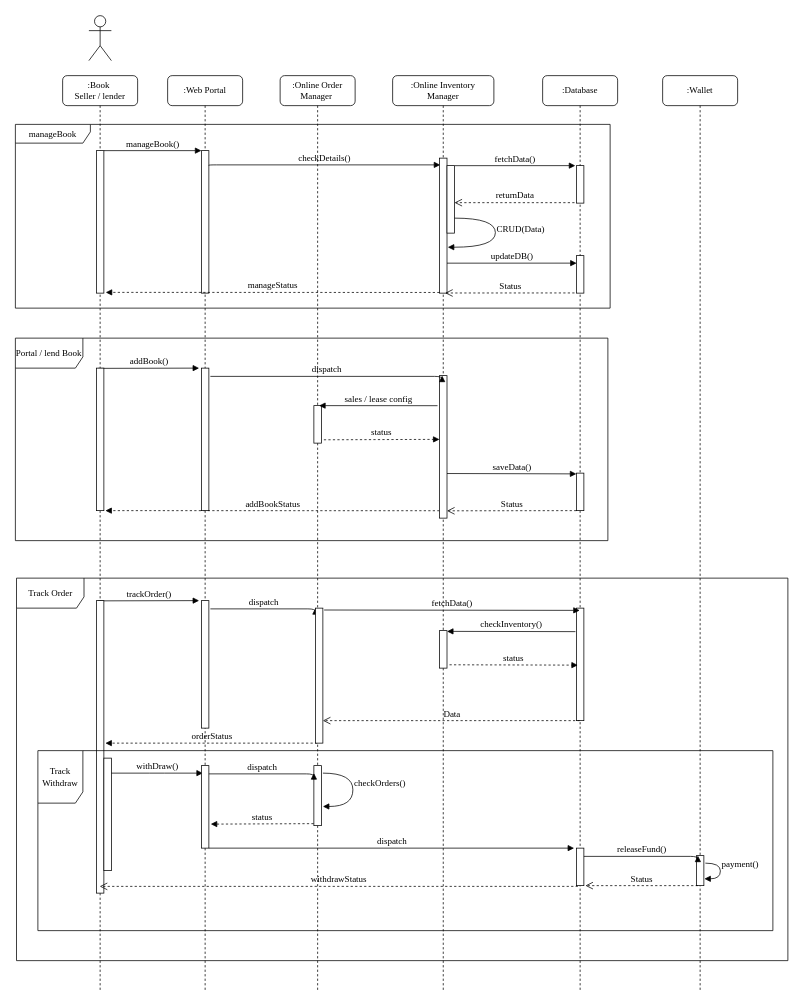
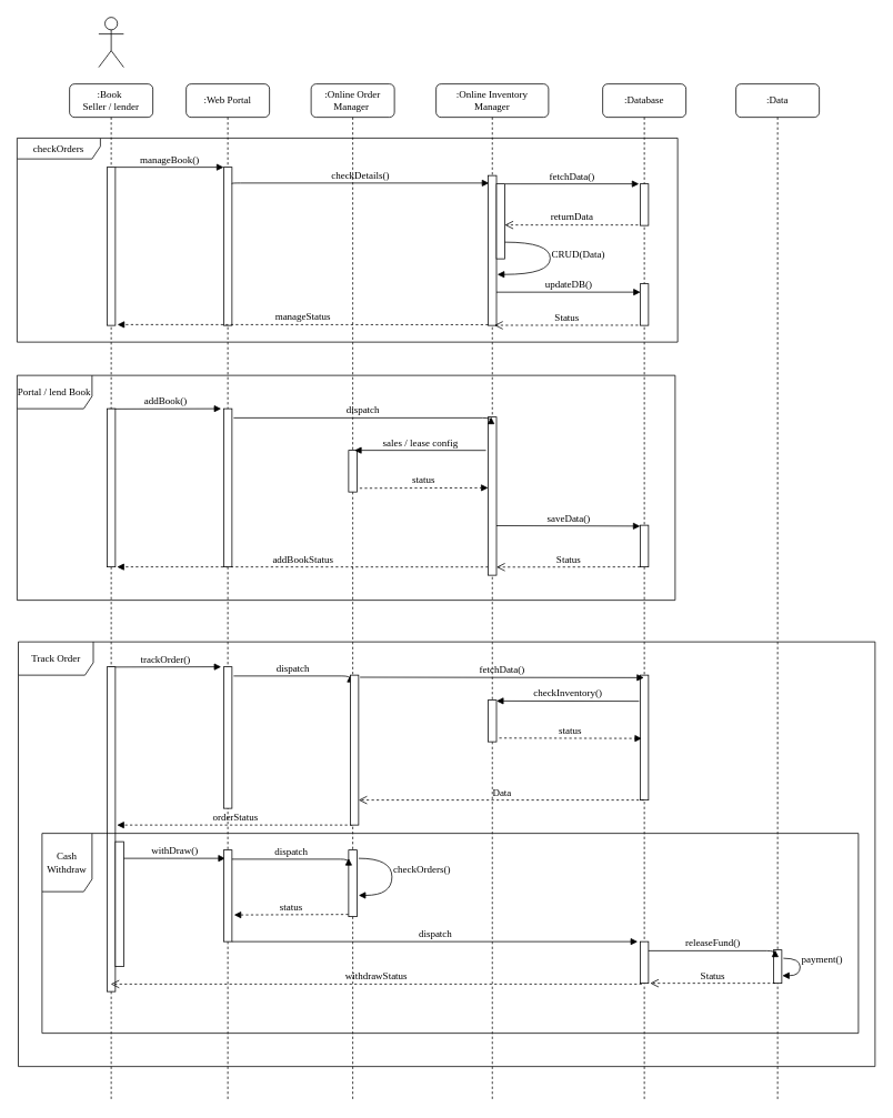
  <mxCell id="0" />
  <mxCell id="1" parent="0" />
  <mxCell id="2" value=":Web Portal" style="shape=umlLifeline;perimeter=lifelinePerimeter;whiteSpace=wrap;html=1;container=1;collapsible=0;recursiveResize=0;outlineConnect=0;rounded=1;shadow=0;comic=0;labelBackgroundColor=none;strokeWidth=1;fontFamily=Verdana;fontSize=12;align=center;" parent="1" vertex="1"><mxGeometry x="223" y="100" width="100" height="1220" as="geometry" /></mxCell>
  <mxCell id="3" value="" style="html=1;points=[];perimeter=orthogonalPerimeter;rounded=0;shadow=0;comic=0;labelBackgroundColor=none;strokeWidth=1;fontFamily=Verdana;fontSize=12;align=center;" parent="2" vertex="1"><mxGeometry x="45" y="100" width="10" height="190" as="geometry" /></mxCell>
  <mxCell id="4" value=":Online Order Manager&amp;nbsp;" style="shape=umlLifeline;perimeter=lifelinePerimeter;whiteSpace=wrap;html=1;container=1;collapsible=0;recursiveResize=0;outlineConnect=0;rounded=1;shadow=0;comic=0;labelBackgroundColor=none;strokeWidth=1;fontFamily=Verdana;fontSize=12;align=center;" parent="1" vertex="1"><mxGeometry x="373" y="100" width="100" height="1220" as="geometry" /></mxCell>
  <mxCell id="5" value="checkDetails()" style="html=1;verticalAlign=bottom;endArrow=block;labelBackgroundColor=none;fontFamily=Verdana;fontSize=12;edgeStyle=elbowEdgeStyle;elbow=vertical;entryX=0.102;entryY=0.048;entryDx=0;entryDy=0;entryPerimeter=0;" parent="4" target="9" edge="1"><mxGeometry relative="1" as="geometry"><mxPoint x="-95" y="120" as="sourcePoint" /><mxPoint x="190" y="120" as="targetPoint" /></mxGeometry></mxCell>
  <mxCell id="6" value="" style="html=1;points=[];perimeter=orthogonalPerimeter;rounded=0;shadow=0;comic=0;labelBackgroundColor=none;strokeWidth=1;fontFamily=Verdana;fontSize=12;align=center;" vertex="1" parent="4"><mxGeometry x="45" y="440" width="10" height="50" as="geometry" /></mxCell>
  <mxCell id="7" value="addBookStatus" style="html=1;verticalAlign=bottom;endArrow=block;labelBackgroundColor=none;fontFamily=Verdana;fontSize=12;edgeStyle=elbowEdgeStyle;elbow=vertical;dashed=1;entryX=1.245;entryY=0.994;entryDx=0;entryDy=0;entryPerimeter=0;" edge="1" parent="4"><mxGeometry relative="1" as="geometry"><mxPoint x="212.5" y="580.13" as="sourcePoint" /><mxPoint x="-233" y="580" as="targetPoint" /></mxGeometry></mxCell>
  <mxCell id="8" value=":Online&amp;nbsp;&lt;span style=&quot;background-color: transparent; color: light-dark(rgb(0, 0, 0), rgb(255, 255, 255));&quot;&gt;Inventory&lt;/span&gt;&lt;div&gt;Manager&lt;/div&gt;" style="shape=umlLifeline;perimeter=lifelinePerimeter;whiteSpace=wrap;html=1;container=1;collapsible=0;recursiveResize=0;outlineConnect=0;rounded=1;shadow=0;comic=0;labelBackgroundColor=none;strokeWidth=1;fontFamily=Verdana;fontSize=12;align=center;" parent="1" vertex="1"><mxGeometry x="523" y="100" width="135" height="1220" as="geometry" /></mxCell>
  <mxCell id="9" value="" style="html=1;points=[];perimeter=orthogonalPerimeter;rounded=0;shadow=0;comic=0;labelBackgroundColor=none;strokeWidth=1;fontFamily=Verdana;fontSize=12;align=center;" parent="8" vertex="1"><mxGeometry x="62.5" y="110" width="10" height="180" as="geometry" /></mxCell>
  <mxCell id="10" value="updateDB()" style="html=1;verticalAlign=bottom;endArrow=block;labelBackgroundColor=none;fontFamily=Verdana;fontSize=12;edgeStyle=elbowEdgeStyle;elbow=vertical;entryX=0.04;entryY=0.196;entryDx=0;entryDy=0;entryPerimeter=0;" edge="1" parent="8" target="23"><mxGeometry relative="1" as="geometry"><mxPoint x="72.5" y="250.06" as="sourcePoint" /><mxPoint x="234" y="250" as="targetPoint" /></mxGeometry></mxCell>
  <mxCell id="11" value="manageStatus" style="html=1;verticalAlign=bottom;endArrow=block;labelBackgroundColor=none;fontFamily=Verdana;fontSize=12;edgeStyle=elbowEdgeStyle;elbow=vertical;dashed=1;entryX=1.245;entryY=0.994;entryDx=0;entryDy=0;entryPerimeter=0;" edge="1" parent="8" target="35"><mxGeometry relative="1" as="geometry"><mxPoint x="62.5" y="289.13" as="sourcePoint" /><mxPoint x="-240" y="290" as="targetPoint" /></mxGeometry></mxCell>
  <mxCell id="12" value="" style="html=1;points=[];perimeter=orthogonalPerimeter;rounded=0;shadow=0;comic=0;labelBackgroundColor=none;strokeWidth=1;fontFamily=Verdana;fontSize=12;align=center;" vertex="1" parent="8"><mxGeometry x="-255" y="390" width="10" height="190" as="geometry" /></mxCell>
  <mxCell id="13" value="" style="html=1;points=[];perimeter=orthogonalPerimeter;rounded=0;shadow=0;comic=0;labelBackgroundColor=none;strokeWidth=1;fontFamily=Verdana;fontSize=12;align=center;" vertex="1" parent="8"><mxGeometry x="62.5" y="400" width="10" height="190" as="geometry" /></mxCell>
  <mxCell id="14" value="addBook()" style="html=1;verticalAlign=bottom;endArrow=block;entryX=0;entryY=0;labelBackgroundColor=none;fontFamily=Verdana;fontSize=12;edgeStyle=elbowEdgeStyle;elbow=vertical;" edge="1" parent="8"><mxGeometry relative="1" as="geometry"><mxPoint x="-393" y="390.33" as="sourcePoint" /><mxPoint x="-258" y="390.33" as="targetPoint" /></mxGeometry></mxCell>
  <mxCell id="15" value="dispatch" style="html=1;verticalAlign=bottom;endArrow=block;labelBackgroundColor=none;fontFamily=Verdana;fontSize=12;edgeStyle=elbowEdgeStyle;elbow=vertical;entryX=0.102;entryY=0.048;entryDx=0;entryDy=0;entryPerimeter=0;" edge="1" parent="8"><mxGeometry relative="1" as="geometry"><mxPoint x="-243" y="401" as="sourcePoint" /><mxPoint x="66" y="400" as="targetPoint" /></mxGeometry></mxCell>
  <mxCell id="16" value="sales / lease config" style="html=1;verticalAlign=bottom;endArrow=block;labelBackgroundColor=none;fontFamily=Verdana;fontSize=12;edgeStyle=elbowEdgeStyle;elbow=vertical;exitX=-0.261;exitY=0.211;exitDx=0;exitDy=0;exitPerimeter=0;" edge="1" parent="8" source="13"><mxGeometry relative="1" as="geometry"><mxPoint x="57" y="440" as="sourcePoint" /><mxPoint x="-98" y="440.47" as="targetPoint" /></mxGeometry></mxCell>
  <mxCell id="17" value="status" style="html=1;verticalAlign=bottom;endArrow=block;labelBackgroundColor=none;fontFamily=Verdana;fontSize=12;edgeStyle=elbowEdgeStyle;elbow=vertical;entryX=0.04;entryY=0.196;entryDx=0;entryDy=0;entryPerimeter=0;exitX=1.332;exitY=0.911;exitDx=0;exitDy=0;exitPerimeter=0;dashed=1;" edge="1" parent="8" source="6"><mxGeometry relative="1" as="geometry"><mxPoint x="-110" y="484.95" as="sourcePoint" /><mxPoint x="62.5" y="484.89" as="targetPoint" /></mxGeometry></mxCell>
  <mxCell id="18" value="" style="html=1;points=[];perimeter=orthogonalPerimeter;rounded=0;shadow=0;comic=0;labelBackgroundColor=none;strokeWidth=1;fontFamily=Verdana;fontSize=12;align=center;" vertex="1" parent="8"><mxGeometry x="62.5" y="740" width="10" height="50" as="geometry" /></mxCell>
  <mxCell id="19" value="checkInventory()" style="html=1;verticalAlign=bottom;endArrow=block;labelBackgroundColor=none;fontFamily=Verdana;fontSize=12;edgeStyle=elbowEdgeStyle;elbow=vertical;exitX=-0.127;exitY=0.209;exitDx=0;exitDy=0;exitPerimeter=0;" edge="1" parent="8" source="31"><mxGeometry relative="1" as="geometry"><mxPoint x="230.5" y="740" as="sourcePoint" /><mxPoint x="72.5" y="740.47" as="targetPoint" /></mxGeometry></mxCell>
  <mxCell id="20" value=":Database" style="shape=umlLifeline;perimeter=lifelinePerimeter;whiteSpace=wrap;html=1;container=1;collapsible=0;recursiveResize=0;outlineConnect=0;rounded=1;shadow=0;comic=0;labelBackgroundColor=none;strokeWidth=1;fontFamily=Verdana;fontSize=12;align=center;" parent="1" vertex="1"><mxGeometry x="723" y="100" width="100" height="1220" as="geometry" /></mxCell>
  <mxCell id="21" value="" style="html=1;points=[];perimeter=orthogonalPerimeter;rounded=0;shadow=0;comic=0;labelBackgroundColor=none;strokeWidth=1;fontFamily=Verdana;fontSize=12;align=center;" vertex="1" parent="20"><mxGeometry x="45" y="120" width="10" height="50" as="geometry" /></mxCell>
  <mxCell id="22" value="returnData" style="html=1;verticalAlign=bottom;endArrow=open;dashed=1;endSize=8;labelBackgroundColor=none;fontFamily=Verdana;fontSize=12;" edge="1" parent="20"><mxGeometry relative="1" as="geometry"><mxPoint x="-117.5" y="169.39" as="targetPoint" /><mxPoint x="42.5" y="169.39" as="sourcePoint" /></mxGeometry></mxCell>
  <mxCell id="23" value="" style="html=1;points=[];perimeter=orthogonalPerimeter;rounded=0;shadow=0;comic=0;labelBackgroundColor=none;strokeWidth=1;fontFamily=Verdana;fontSize=12;align=center;" vertex="1" parent="20"><mxGeometry x="45" y="240" width="10" height="50" as="geometry" /></mxCell>
  <mxCell id="24" value="" style="html=1;points=[];perimeter=orthogonalPerimeter;rounded=0;shadow=0;comic=0;labelBackgroundColor=none;strokeWidth=1;fontFamily=Verdana;fontSize=12;align=center;" vertex="1" parent="20"><mxGeometry x="45" y="530" width="10" height="50" as="geometry" /></mxCell>
  <mxCell id="25" value="saveData()" style="html=1;verticalAlign=bottom;endArrow=block;labelBackgroundColor=none;fontFamily=Verdana;fontSize=12;edgeStyle=elbowEdgeStyle;elbow=vertical;entryX=0.04;entryY=0.196;entryDx=0;entryDy=0;entryPerimeter=0;" edge="1" parent="20"><mxGeometry relative="1" as="geometry"><mxPoint x="-127.5" y="530.53" as="sourcePoint" /><mxPoint x="45" y="530.47" as="targetPoint" /></mxGeometry></mxCell>
  <mxCell id="26" value="Status" style="html=1;verticalAlign=bottom;endArrow=open;dashed=1;endSize=8;labelBackgroundColor=none;fontFamily=Verdana;fontSize=12;entryX=0.75;entryY=0.999;entryDx=0;entryDy=0;entryPerimeter=0;" edge="1" parent="20"><mxGeometry relative="1" as="geometry"><mxPoint x="-127.5" y="580.25" as="targetPoint" /><mxPoint x="45" y="580" as="sourcePoint" /></mxGeometry></mxCell>
  <mxCell id="27" value="orderStatus" style="html=1;verticalAlign=bottom;endArrow=block;labelBackgroundColor=none;fontFamily=Verdana;fontSize=12;edgeStyle=elbowEdgeStyle;elbow=vertical;dashed=1;entryX=1.245;entryY=0.994;entryDx=0;entryDy=0;entryPerimeter=0;" edge="1" parent="20" source="4"><mxGeometry relative="1" as="geometry"><mxPoint x="-137.5" y="890.13" as="sourcePoint" /><mxPoint x="-583" y="890" as="targetPoint" /></mxGeometry></mxCell>
  <mxCell id="28" value="" style="html=1;points=[];perimeter=orthogonalPerimeter;rounded=0;shadow=0;comic=0;labelBackgroundColor=none;strokeWidth=1;fontFamily=Verdana;fontSize=12;align=center;" vertex="1" parent="20"><mxGeometry x="-455" y="700" width="10" height="170" as="geometry" /></mxCell>
  <mxCell id="29" value="trackOrder()" style="html=1;verticalAlign=bottom;endArrow=block;entryX=0;entryY=0;labelBackgroundColor=none;fontFamily=Verdana;fontSize=12;edgeStyle=elbowEdgeStyle;elbow=vertical;" edge="1" parent="20"><mxGeometry relative="1" as="geometry"><mxPoint x="-593" y="700.33" as="sourcePoint" /><mxPoint x="-458" y="700.33" as="targetPoint" /></mxGeometry></mxCell>
  <mxCell id="30" value="dispatch" style="html=1;verticalAlign=bottom;endArrow=block;labelBackgroundColor=none;fontFamily=Verdana;fontSize=12;edgeStyle=elbowEdgeStyle;elbow=vertical;" edge="1" parent="20"><mxGeometry relative="1" as="geometry"><mxPoint x="-443" y="711" as="sourcePoint" /><mxPoint x="-303" y="710" as="targetPoint" /></mxGeometry></mxCell>
  <mxCell id="31" value="" style="html=1;points=[];perimeter=orthogonalPerimeter;rounded=0;shadow=0;comic=0;labelBackgroundColor=none;strokeWidth=1;fontFamily=Verdana;fontSize=12;align=center;" vertex="1" parent="20"><mxGeometry x="45" y="710" width="10" height="150" as="geometry" /></mxCell>
- <mxCell id="32" value=":Wallet" style="shape=umlLifeline;perimeter=lifelinePerimeter;whiteSpace=wrap;html=1;container=1;collapsible=0;recursiveResize=0;outlineConnect=0;rounded=1;shadow=0;comic=0;labelBackgroundColor=none;strokeWidth=1;fontFamily=Verdana;fontSize=12;align=center;" parent="1" vertex="1"><mxGeometry x="883" y="100" width="100" height="1220" as="geometry" /></mxCell>
+ <mxCell id="32" value=":Data" style="shape=umlLifeline;perimeter=lifelinePerimeter;whiteSpace=wrap;html=1;container=1;collapsible=0;recursiveResize=0;outlineConnect=0;rounded=1;shadow=0;comic=0;labelBackgroundColor=none;strokeWidth=1;fontFamily=Verdana;fontSize=12;align=center;" parent="1" vertex="1"><mxGeometry x="883" y="100" width="100" height="1220" as="geometry" /></mxCell>
  <mxCell id="33" value="" style="html=1;points=[];perimeter=orthogonalPerimeter;rounded=0;shadow=0;comic=0;labelBackgroundColor=none;strokeWidth=1;fontFamily=Verdana;fontSize=12;align=center;" vertex="1" parent="32"><mxGeometry x="45" y="1040" width="10" height="40" as="geometry" /></mxCell>
  <mxCell id="34" value=":Book&amp;nbsp;&lt;div&gt;Seller / lender&lt;/div&gt;" style="shape=umlLifeline;perimeter=lifelinePerimeter;whiteSpace=wrap;html=1;container=1;collapsible=0;recursiveResize=0;outlineConnect=0;rounded=1;shadow=0;comic=0;labelBackgroundColor=none;strokeWidth=1;fontFamily=Verdana;fontSize=12;align=center;" parent="1" vertex="1"><mxGeometry x="83" y="100" width="100" height="1220" as="geometry" /></mxCell>
  <mxCell id="35" value="" style="html=1;points=[];perimeter=orthogonalPerimeter;rounded=0;shadow=0;comic=0;labelBackgroundColor=none;strokeWidth=1;fontFamily=Verdana;fontSize=12;align=center;" parent="34" vertex="1"><mxGeometry x="45" y="100" width="10" height="190" as="geometry" /></mxCell>
  <mxCell id="36" value="" style="html=1;points=[];perimeter=orthogonalPerimeter;rounded=0;shadow=0;comic=0;labelBackgroundColor=none;strokeWidth=1;fontFamily=Verdana;fontSize=12;align=center;" vertex="1" parent="34"><mxGeometry x="45" y="700" width="10" height="390" as="geometry" /></mxCell>
  <mxCell id="37" value="" style="html=1;points=[];perimeter=orthogonalPerimeter;rounded=0;shadow=0;comic=0;labelBackgroundColor=none;strokeWidth=1;fontFamily=Verdana;fontSize=12;align=center;" vertex="1" parent="34"><mxGeometry x="55" y="910" width="10" height="150" as="geometry" /></mxCell>
  <mxCell id="38" value="manageBook()" style="html=1;verticalAlign=bottom;endArrow=block;entryX=0;entryY=0;labelBackgroundColor=none;fontFamily=Verdana;fontSize=12;edgeStyle=elbowEdgeStyle;elbow=vertical;" parent="1" source="35" target="3" edge="1"><mxGeometry relative="1" as="geometry"><mxPoint x="203" y="210" as="sourcePoint" /></mxGeometry></mxCell>
  <mxCell id="39" value="" style="shape=umlActor;verticalLabelPosition=bottom;verticalAlign=top;html=1;fontFamily=Verdana;fontSize=12;fontColor=default;labelBackgroundColor=none;" vertex="1" parent="1"><mxGeometry x="118" y="20" width="30" height="60" as="geometry" /></mxCell>
  <mxCell id="40" value="" style="html=1;points=[];perimeter=orthogonalPerimeter;rounded=0;shadow=0;comic=0;labelBackgroundColor=none;strokeWidth=1;fontFamily=Verdana;fontSize=12;align=center;" vertex="1" parent="1"><mxGeometry x="595.5" y="220" width="10" height="90" as="geometry" /></mxCell>
  <mxCell id="41" value="fetchData()" style="html=1;verticalAlign=bottom;endArrow=block;labelBackgroundColor=none;fontFamily=Verdana;fontSize=12;edgeStyle=elbowEdgeStyle;elbow=vertical;entryX=-0.142;entryY=0.007;entryDx=0;entryDy=0;entryPerimeter=0;" edge="1" parent="1" target="21"><mxGeometry relative="1" as="geometry"><mxPoint x="605.5" y="220.06" as="sourcePoint" /><mxPoint x="763" y="220" as="targetPoint" /></mxGeometry></mxCell>
  <mxCell id="42" value="CRUD(Data)" style="html=1;verticalAlign=bottom;endArrow=block;labelBackgroundColor=none;fontFamily=Verdana;fontSize=12;elbow=vertical;edgeStyle=orthogonalEdgeStyle;curved=1;exitX=1.038;exitY=0.345;exitPerimeter=0;entryX=1.104;entryY=0.66;entryDx=0;entryDy=0;entryPerimeter=0;labelPosition=right;verticalLabelPosition=top;align=left;" edge="1" parent="1" target="9"><mxGeometry relative="1" as="geometry"><mxPoint x="605.503" y="290" as="sourcePoint" /><mxPoint x="613" y="328" as="targetPoint" /><Array as="points"><mxPoint x="660" y="290" /><mxPoint x="660" y="329" /></Array></mxGeometry></mxCell>
  <mxCell id="43" value="Status" style="html=1;verticalAlign=bottom;endArrow=open;dashed=1;endSize=8;labelBackgroundColor=none;fontFamily=Verdana;fontSize=12;entryX=0.75;entryY=0.999;entryDx=0;entryDy=0;entryPerimeter=0;" edge="1" parent="1" target="9"><mxGeometry relative="1" as="geometry"><mxPoint x="605.5" y="389.75" as="targetPoint" /><mxPoint x="765.5" y="389.75" as="sourcePoint" /></mxGeometry></mxCell>
- <mxCell id="44" value="manageBook" style="shape=umlFrame;whiteSpace=wrap;html=1;pointerEvents=0;fontFamily=Verdana;fontSize=12;fontColor=default;labelBackgroundColor=none;width=100;height=25;" vertex="1" parent="1"><mxGeometry x="20" y="165" width="793" height="245" as="geometry" /></mxCell>
+ <mxCell id="44" value="checkOrders" style="shape=umlFrame;whiteSpace=wrap;html=1;pointerEvents=0;fontFamily=Verdana;fontSize=12;fontColor=default;labelBackgroundColor=none;width=100;height=25;" vertex="1" parent="1"><mxGeometry x="20" y="165" width="793" height="245" as="geometry" /></mxCell>
  <mxCell id="45" value="Portal / lend Book" style="shape=umlFrame;whiteSpace=wrap;html=1;pointerEvents=0;fontFamily=Verdana;fontSize=12;fontColor=default;labelBackgroundColor=none;width=90;height=40;" vertex="1" parent="1"><mxGeometry x="20" y="450" width="790" height="270" as="geometry" /></mxCell>
  <mxCell id="46" value="" style="html=1;points=[];perimeter=orthogonalPerimeter;rounded=0;shadow=0;comic=0;labelBackgroundColor=none;strokeWidth=1;fontFamily=Verdana;fontSize=12;align=center;" vertex="1" parent="1"><mxGeometry x="420" y="810" width="10" height="180" as="geometry" /></mxCell>
  <mxCell id="47" value="Data" style="html=1;verticalAlign=bottom;endArrow=open;dashed=1;endSize=8;labelBackgroundColor=none;fontFamily=Verdana;fontSize=12;" edge="1" parent="1" source="20"><mxGeometry relative="1" as="geometry"><mxPoint x="430" y="960" as="targetPoint" /><mxPoint x="698" y="961" as="sourcePoint" /></mxGeometry></mxCell>
  <mxCell id="48" value="" style="html=1;points=[];perimeter=orthogonalPerimeter;rounded=0;shadow=0;comic=0;labelBackgroundColor=none;strokeWidth=1;fontFamily=Verdana;fontSize=12;align=center;" vertex="1" parent="1"><mxGeometry x="128" y="490" width="10" height="190" as="geometry" /></mxCell>
  <mxCell id="49" value="status" style="html=1;verticalAlign=bottom;endArrow=block;labelBackgroundColor=none;fontFamily=Verdana;fontSize=12;edgeStyle=elbowEdgeStyle;elbow=vertical;exitX=1.332;exitY=0.911;exitDx=0;exitDy=0;exitPerimeter=0;dashed=1;" edge="1" parent="1" source="18"><mxGeometry relative="1" as="geometry"><mxPoint x="575" y="884.95" as="sourcePoint" /><mxPoint x="770" y="886" as="targetPoint" /></mxGeometry></mxCell>
  <mxCell id="50" value="fetchData()" style="html=1;verticalAlign=bottom;endArrow=block;labelBackgroundColor=none;fontFamily=Verdana;fontSize=12;edgeStyle=elbowEdgeStyle;elbow=vertical;exitX=1.17;exitY=0.014;exitDx=0;exitDy=0;exitPerimeter=0;" edge="1" parent="1" source="46" target="20"><mxGeometry relative="1" as="geometry"><mxPoint x="595.5" y="810.53" as="sourcePoint" /><mxPoint x="768" y="810.47" as="targetPoint" /></mxGeometry></mxCell>
  <mxCell id="51" value="Track Order" style="shape=umlFrame;whiteSpace=wrap;html=1;pointerEvents=0;fontFamily=Verdana;fontSize=12;fontColor=default;labelBackgroundColor=none;width=90;height=40;" vertex="1" parent="1"><mxGeometry x="21.5" y="770" width="1028.5" height="510" as="geometry" /></mxCell>
  <mxCell id="52" value="withDraw()" style="html=1;verticalAlign=bottom;endArrow=block;labelBackgroundColor=none;fontFamily=Verdana;fontSize=12;edgeStyle=elbowEdgeStyle;elbow=vertical;exitX=1.17;exitY=0.014;exitDx=0;exitDy=0;exitPerimeter=0;" edge="1" parent="1"><mxGeometry relative="1" as="geometry"><mxPoint x="148" y="1030" as="sourcePoint" /><mxPoint x="270" y="1030" as="targetPoint" /></mxGeometry></mxCell>
  <mxCell id="53" value="" style="html=1;points=[];perimeter=orthogonalPerimeter;rounded=0;shadow=0;comic=0;labelBackgroundColor=none;strokeWidth=1;fontFamily=Verdana;fontSize=12;align=center;" vertex="1" parent="1"><mxGeometry x="418" y="1020" width="10" height="80" as="geometry" /></mxCell>
  <mxCell id="54" value="checkOrders()" style="html=1;verticalAlign=bottom;endArrow=block;labelBackgroundColor=none;fontFamily=Verdana;fontSize=12;elbow=vertical;edgeStyle=orthogonalEdgeStyle;curved=1;entryX=1.104;entryY=0.66;entryDx=0;entryDy=0;entryPerimeter=0;labelPosition=right;verticalLabelPosition=top;align=left;" edge="1" parent="1"><mxGeometry relative="1" as="geometry"><mxPoint x="430" y="1030" as="sourcePoint" /><mxPoint x="430" y="1074.47" as="targetPoint" /><Array as="points"><mxPoint x="470" y="1030" /><mxPoint x="470" y="1075" /></Array></mxGeometry></mxCell>
  <mxCell id="55" value="status" style="html=1;verticalAlign=bottom;endArrow=block;labelBackgroundColor=none;fontFamily=Verdana;fontSize=12;edgeStyle=elbowEdgeStyle;elbow=vertical;exitX=-0.032;exitY=0.967;exitDx=0;exitDy=0;exitPerimeter=0;dashed=1;entryX=1.251;entryY=0.709;entryDx=0;entryDy=0;entryPerimeter=0;" edge="1" parent="1" source="53" target="56"><mxGeometry relative="1" as="geometry"><mxPoint x="430" y="1090" as="sourcePoint" /><mxPoint x="340" y="1097" as="targetPoint" /></mxGeometry></mxCell>
  <mxCell id="56" value="" style="html=1;points=[];perimeter=orthogonalPerimeter;rounded=0;shadow=0;comic=0;labelBackgroundColor=none;strokeWidth=1;fontFamily=Verdana;fontSize=12;align=center;" vertex="1" parent="1"><mxGeometry x="268" y="1020" width="10" height="110" as="geometry" /></mxCell>
  <mxCell id="57" value="dispatch" style="html=1;verticalAlign=bottom;endArrow=block;labelBackgroundColor=none;fontFamily=Verdana;fontSize=12;edgeStyle=elbowEdgeStyle;elbow=vertical;" edge="1" parent="1"><mxGeometry relative="1" as="geometry"><mxPoint x="278" y="1031" as="sourcePoint" /><mxPoint x="418" y="1030" as="targetPoint" /></mxGeometry></mxCell>
  <mxCell id="58" value="dispatch" style="html=1;verticalAlign=bottom;endArrow=block;labelBackgroundColor=none;fontFamily=Verdana;fontSize=12;edgeStyle=elbowEdgeStyle;elbow=vertical;" edge="1" parent="1"><mxGeometry relative="1" as="geometry"><mxPoint x="278" y="1130" as="sourcePoint" /><mxPoint x="765" y="1130" as="targetPoint" /></mxGeometry></mxCell>
  <mxCell id="59" value="" style="html=1;points=[];perimeter=orthogonalPerimeter;rounded=0;shadow=0;comic=0;labelBackgroundColor=none;strokeWidth=1;fontFamily=Verdana;fontSize=12;align=center;" vertex="1" parent="1"><mxGeometry x="768" y="1130" width="10" height="50" as="geometry" /></mxCell>
  <mxCell id="60" value="releaseFund()" style="html=1;verticalAlign=bottom;endArrow=block;labelBackgroundColor=none;fontFamily=Verdana;fontSize=12;edgeStyle=elbowEdgeStyle;elbow=vertical;" edge="1" parent="1"><mxGeometry relative="1" as="geometry"><mxPoint x="778" y="1141" as="sourcePoint" /><mxPoint x="930" y="1140" as="targetPoint" /></mxGeometry></mxCell>
  <mxCell id="61" value="Status" style="html=1;verticalAlign=bottom;endArrow=open;dashed=1;endSize=8;labelBackgroundColor=none;fontFamily=Verdana;fontSize=12;" edge="1" parent="1"><mxGeometry relative="1" as="geometry"><mxPoint x="780" y="1180" as="targetPoint" /><mxPoint x="930" y="1180" as="sourcePoint" /></mxGeometry></mxCell>
  <mxCell id="62" value="withdrawStatus" style="html=1;verticalAlign=bottom;endArrow=open;dashed=1;endSize=8;labelBackgroundColor=none;fontFamily=Verdana;fontSize=12;exitX=0.2;exitY=1.02;exitDx=0;exitDy=0;exitPerimeter=0;" edge="1" parent="1" source="59" target="34"><mxGeometry relative="1" as="geometry"><mxPoint x="580" y="1180.25" as="targetPoint" /><mxPoint x="752.5" y="1180" as="sourcePoint" /></mxGeometry></mxCell>
  <mxCell id="63" value="payment()" style="html=1;verticalAlign=bottom;endArrow=block;labelBackgroundColor=none;fontFamily=Verdana;fontSize=12;elbow=vertical;edgeStyle=orthogonalEdgeStyle;curved=1;entryX=1.064;entryY=0.773;entryDx=0;entryDy=0;entryPerimeter=0;labelPosition=right;verticalLabelPosition=top;align=left;" edge="1" parent="1" target="33"><mxGeometry relative="1" as="geometry"><mxPoint x="940" y="1150" as="sourcePoint" /><mxPoint x="940" y="1194.47" as="targetPoint" /><Array as="points"><mxPoint x="960" y="1150" /><mxPoint x="960" y="1171" /></Array></mxGeometry></mxCell>
- <mxCell id="64" value="Track Withdraw" style="shape=umlFrame;whiteSpace=wrap;html=1;pointerEvents=0;fontFamily=Verdana;fontSize=12;fontColor=default;labelBackgroundColor=none;width=60;height=70;" vertex="1" parent="1"><mxGeometry x="50" y="1000" width="980" height="240" as="geometry" /></mxCell>
+ <mxCell id="64" value="Cash Withdraw" style="shape=umlFrame;whiteSpace=wrap;html=1;pointerEvents=0;fontFamily=Verdana;fontSize=12;fontColor=default;labelBackgroundColor=none;width=60;height=70;" vertex="1" parent="1"><mxGeometry x="50" y="1000" width="980" height="240" as="geometry" /></mxCell>
